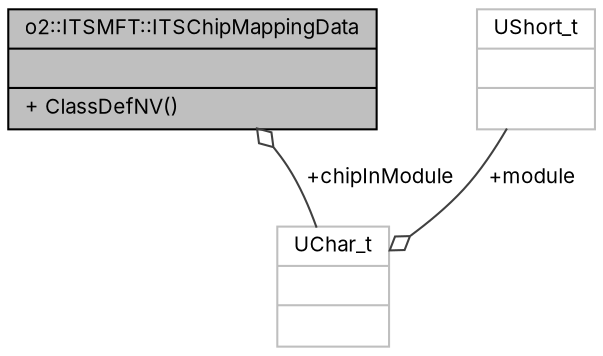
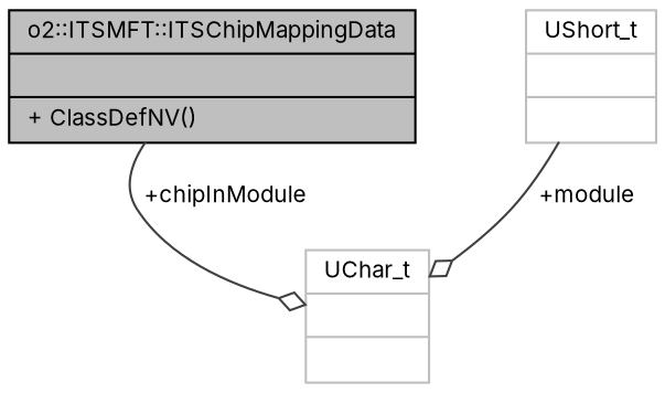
  digraph {
    fontname=Inter
    node [color=grey75 fontname=Inter fontsize=10 shape=record]
    edge [arrowhead=odiamond color=grey25 fontname=Inter fontsize=10 labelfontname=Helvetica labelfontsize=10 style=solid]
    n1 [color=black fillcolor=grey75 fontcolor=black height=0.2 label="{o2::ITSMFT::ITSChipMappingData\n||+ ClassDefNV()\l}" style=filled width=0.4]
    n2 [height=0.2 label="{UShort_t\n||}" width=0.4]
    n3 [height=0.2 label="{UChar_t\n||}" width=0.4]
    n2 -> n3 [label=" +module"]
-   n3 -> n1 [label=" +chipInModule"]
+   n1 -> n3 [label=" +chipInModule"]
  }
